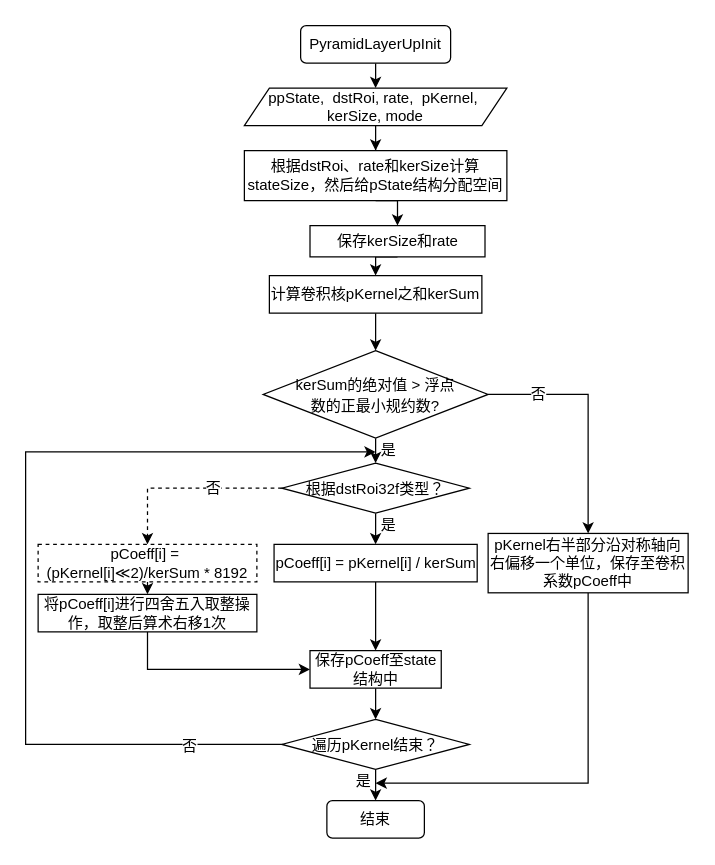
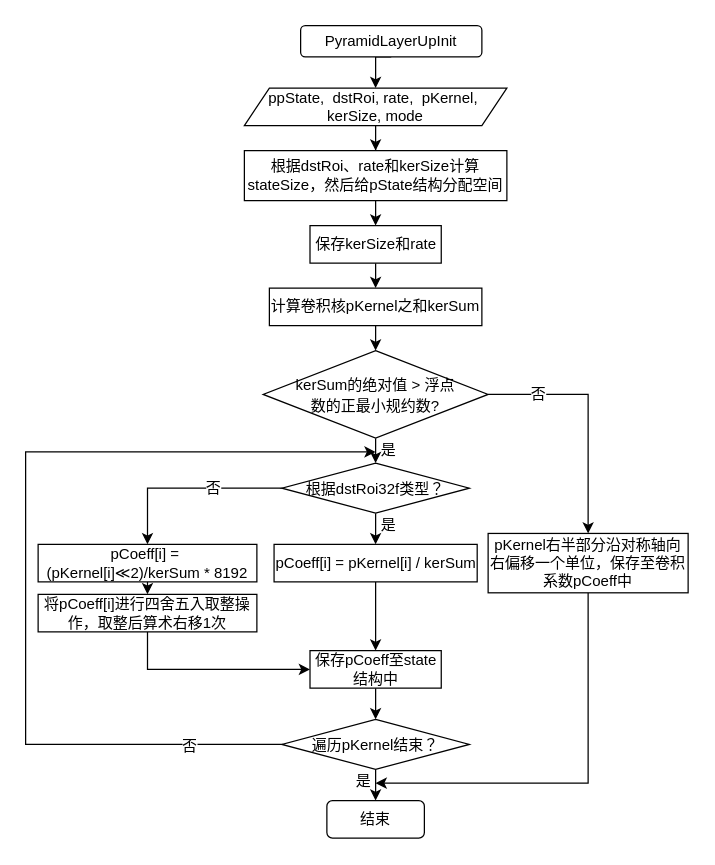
  <mxCell id="0" />
  <mxCell id="1" parent="0" />
  <mxCell id="2" style="edgeStyle=orthogonalEdgeStyle;rounded=0;orthogonalLoop=1;jettySize=auto;html=1;exitX=0.5;exitY=1;exitDx=0;exitDy=0;entryX=0.5;entryY=0;entryDx=0;entryDy=0;" edge="1" parent="1" source="3" target="5"><mxGeometry relative="1" as="geometry" /></mxCell>
- <mxCell id="3" value="&lt;span lang=&quot;EN-US&quot;&gt;&lt;font style=&quot;font-size: 12px&quot;&gt;PyramidLayerUpInit&lt;/font&gt;&lt;/span&gt;" style="rounded=1;whiteSpace=wrap;html=1;" vertex="1" parent="1"><mxGeometry x="240" y="20" width="120" height="30" as="geometry" /></mxCell>
+ <mxCell id="3" value="&lt;span lang=&quot;EN-US&quot;&gt;&lt;font style=&quot;font-size: 12px&quot;&gt;PyramidLayerUpInit&lt;/font&gt;&lt;/span&gt;" style="rounded=1;whiteSpace=wrap;html=1;" vertex="1" parent="1"><mxGeometry x="240" y="20" width="145" height="25" as="geometry" /></mxCell>
  <mxCell id="4" style="edgeStyle=orthogonalEdgeStyle;rounded=0;orthogonalLoop=1;jettySize=auto;html=1;entryX=0.5;entryY=0;entryDx=0;entryDy=0;fontFamily=Times New Roman;fontSize=14;" edge="1" parent="1" source="5" target="7"><mxGeometry relative="1" as="geometry" /></mxCell>
  <mxCell id="5" value="&lt;span lang=&quot;EN-US&quot;&gt;&lt;font style=&quot;font-size: 12px&quot;&gt;ppState,&amp;nbsp; dstRoi, rate,&amp;nbsp; pKernel,&amp;nbsp;&lt;br&gt;kerSize, mode&lt;/font&gt;&lt;/span&gt;" style="shape=parallelogram;perimeter=parallelogramPerimeter;whiteSpace=wrap;html=1;fixedSize=1;" vertex="1" parent="1"><mxGeometry x="195" y="70" width="210" height="30" as="geometry" /></mxCell>
  <mxCell id="6" style="edgeStyle=orthogonalEdgeStyle;rounded=0;orthogonalLoop=1;jettySize=auto;html=1;exitX=0.5;exitY=1;exitDx=0;exitDy=0;entryX=0.5;entryY=0;entryDx=0;entryDy=0;fontFamily=Helvetica;fontSize=14;" edge="1" parent="1" source="7" target="9"><mxGeometry relative="1" as="geometry" /></mxCell>
  <mxCell id="7" value="根据dstRoi、rate和kerSize计算stateSize，然后给pState结构分配空间" style="rounded=0;whiteSpace=wrap;html=1;" vertex="1" parent="1"><mxGeometry x="195" y="120" width="210" height="40" as="geometry" /></mxCell>
  <mxCell id="8" style="edgeStyle=orthogonalEdgeStyle;rounded=0;orthogonalLoop=1;jettySize=auto;html=1;exitX=0.5;exitY=1;exitDx=0;exitDy=0;entryX=0.5;entryY=0;entryDx=0;entryDy=0;fontFamily=Helvetica;fontSize=14;" edge="1" parent="1" source="9" target="11"><mxGeometry relative="1" as="geometry" /></mxCell>
- <mxCell id="9" value="保存kerSize和rate" style="rounded=0;whiteSpace=wrap;html=1;" vertex="1" parent="1"><mxGeometry x="247.5" y="180" width="140" height="25" as="geometry" /></mxCell>
+ <mxCell id="9" value="保存kerSize和rate" style="rounded=0;whiteSpace=wrap;html=1;" vertex="1" parent="1"><mxGeometry x="247.5" y="180" width="105" height="30" as="geometry" /></mxCell>
  <mxCell id="10" style="edgeStyle=orthogonalEdgeStyle;rounded=0;orthogonalLoop=1;jettySize=auto;html=1;exitX=0.5;exitY=1;exitDx=0;exitDy=0;entryX=0.5;entryY=0;entryDx=0;entryDy=0;fontFamily=Helvetica;fontSize=14;" edge="1" parent="1" source="11" target="14"><mxGeometry relative="1" as="geometry" /></mxCell>
- <mxCell id="11" value="计算卷积核pKernel之和kerSum" style="rounded=0;whiteSpace=wrap;html=1;" vertex="1" parent="1"><mxGeometry x="215" y="220" width="170" height="30" as="geometry" /></mxCell>
+ <mxCell id="11" value="计算卷积核pKernel之和kerSum" style="rounded=0;whiteSpace=wrap;html=1;" vertex="1" parent="1"><mxGeometry x="215" y="230" width="170" height="30" as="geometry" /></mxCell>
  <mxCell id="12" style="edgeStyle=orthogonalEdgeStyle;rounded=0;orthogonalLoop=1;jettySize=auto;html=1;exitX=0.5;exitY=1;exitDx=0;exitDy=0;entryX=0.5;entryY=0;entryDx=0;entryDy=0;fontFamily=Helvetica;fontSize=12;" edge="1" parent="1" source="14"><mxGeometry relative="1" as="geometry"><mxPoint x="300" y="370" as="targetPoint" /></mxGeometry></mxCell>
  <mxCell id="13" value="否" style="edgeStyle=orthogonalEdgeStyle;rounded=0;orthogonalLoop=1;jettySize=auto;html=1;exitX=1;exitY=0.5;exitDx=0;exitDy=0;fontFamily=Helvetica;fontSize=12;entryX=0.5;entryY=0;entryDx=0;entryDy=0;" edge="1" parent="1" source="14" target="29"><mxGeometry x="-0.582" relative="1" as="geometry"><mxPoint x="410" y="315" as="targetPoint" /><mxPoint as="offset" /></mxGeometry></mxCell>
  <mxCell id="14" value="&lt;span style=&quot;font-size: 12px&quot;&gt;kerSum的绝对值 &amp;gt;&amp;nbsp;&lt;/span&gt;&lt;span style=&quot;font-size: 12px&quot;&gt;浮点&lt;br&gt;数的正最小规约数?&lt;/span&gt;" style="rhombus;whiteSpace=wrap;html=1;fontFamily=Helvetica;fontSize=14;" vertex="1" parent="1"><mxGeometry x="210" y="280" width="180" height="70" as="geometry" /></mxCell>
  <mxCell id="15" style="edgeStyle=orthogonalEdgeStyle;rounded=0;orthogonalLoop=1;jettySize=auto;html=1;exitX=0.5;exitY=1;exitDx=0;exitDy=0;entryX=0.5;entryY=0;entryDx=0;entryDy=0;fontFamily=Helvetica;fontSize=12;" edge="1" parent="1" source="17" target="19"><mxGeometry relative="1" as="geometry" /></mxCell>
- <mxCell id="16" value="否" style="edgeStyle=orthogonalEdgeStyle;rounded=0;orthogonalLoop=1;jettySize=auto;html=1;fontFamily=Helvetica;fontSize=12;dashed=1;" edge="1" parent="1" source="17" target="23"><mxGeometry x="-0.279" relative="1" as="geometry"><mxPoint as="offset" /></mxGeometry></mxCell>
+ <mxCell id="16" value="否" style="edgeStyle=orthogonalEdgeStyle;rounded=0;orthogonalLoop=1;jettySize=auto;html=1;fontFamily=Helvetica;fontSize=12;" edge="1" parent="1" source="17" target="23"><mxGeometry x="-0.279" relative="1" as="geometry"><mxPoint as="offset" /></mxGeometry></mxCell>
  <mxCell id="17" value="&lt;span style=&quot;font-size: 12px&quot;&gt;根据dstRoi32f类型？&lt;/span&gt;" style="rhombus;whiteSpace=wrap;html=1;fontFamily=Helvetica;fontSize=14;" vertex="1" parent="1"><mxGeometry x="225" y="370" width="150" height="40" as="geometry" /></mxCell>
  <mxCell id="18" style="edgeStyle=orthogonalEdgeStyle;rounded=0;orthogonalLoop=1;jettySize=auto;html=1;exitX=0.5;exitY=1;exitDx=0;exitDy=0;fontFamily=Helvetica;fontSize=12;" edge="1" parent="1" source="19" target="27"><mxGeometry relative="1" as="geometry" /></mxCell>
  <mxCell id="19" value="pCoeff[i] = pKernel[i] / kerSum" style="rounded=0;whiteSpace=wrap;html=1;" vertex="1" parent="1"><mxGeometry x="218.75" y="435" width="162.5" height="30" as="geometry" /></mxCell>
  <mxCell id="20" value="是" style="text;html=1;align=center;verticalAlign=middle;resizable=0;points=[];autosize=1;strokeColor=none;fillColor=none;fontSize=12;fontFamily=Helvetica;" vertex="1" parent="1"><mxGeometry x="295" y="350" width="30" height="20" as="geometry" /></mxCell>
  <mxCell id="21" value="是" style="text;html=1;align=center;verticalAlign=middle;resizable=0;points=[];autosize=1;strokeColor=none;fillColor=none;fontSize=12;fontFamily=Helvetica;" vertex="1" parent="1"><mxGeometry x="295" y="410" width="30" height="20" as="geometry" /></mxCell>
  <mxCell id="22" style="edgeStyle=orthogonalEdgeStyle;rounded=0;orthogonalLoop=1;jettySize=auto;html=1;exitX=0.5;exitY=1;exitDx=0;exitDy=0;entryX=0.5;entryY=0;entryDx=0;entryDy=0;fontFamily=Helvetica;fontSize=12;" edge="1" parent="1" source="23" target="25"><mxGeometry relative="1" as="geometry" /></mxCell>
- <mxCell id="23" value="pCoeff[i] =&amp;nbsp; (pKernel[i]≪2)/kerSum * 8192" style="rounded=0;whiteSpace=wrap;html=1;dashed=1;" vertex="1" parent="1"><mxGeometry x="30" y="435" width="175" height="30" as="geometry" /></mxCell>
+ <mxCell id="23" value="pCoeff[i] =&amp;nbsp; (pKernel[i]≪2)/kerSum * 8192" style="rounded=0;whiteSpace=wrap;html=1;" vertex="1" parent="1"><mxGeometry x="30" y="435" width="175" height="30" as="geometry" /></mxCell>
  <mxCell id="24" style="edgeStyle=orthogonalEdgeStyle;rounded=0;orthogonalLoop=1;jettySize=auto;html=1;exitX=0.5;exitY=1;exitDx=0;exitDy=0;entryX=0;entryY=0.5;entryDx=0;entryDy=0;fontFamily=Helvetica;fontSize=12;" edge="1" parent="1" source="25" target="27"><mxGeometry relative="1" as="geometry" /></mxCell>
  <mxCell id="25" value="将pCoeff[i]进行四舍五入取整操作，取整后算术右移1次" style="rounded=0;whiteSpace=wrap;html=1;" vertex="1" parent="1"><mxGeometry x="30" y="475" width="175" height="30" as="geometry" /></mxCell>
  <mxCell id="26" style="edgeStyle=orthogonalEdgeStyle;rounded=0;orthogonalLoop=1;jettySize=auto;html=1;exitX=0.5;exitY=1;exitDx=0;exitDy=0;entryX=0.5;entryY=0;entryDx=0;entryDy=0;fontFamily=Helvetica;fontSize=12;" edge="1" parent="1" source="27" target="33"><mxGeometry relative="1" as="geometry" /></mxCell>
  <mxCell id="27" value="保存pCoeff至state结构中" style="rounded=0;whiteSpace=wrap;html=1;" vertex="1" parent="1"><mxGeometry x="247.5" y="520" width="105" height="30" as="geometry" /></mxCell>
  <mxCell id="28" style="edgeStyle=orthogonalEdgeStyle;rounded=0;orthogonalLoop=1;jettySize=auto;html=1;fontFamily=Helvetica;fontSize=12;" edge="1" parent="1" source="29"><mxGeometry relative="1" as="geometry"><mxPoint x="300" y="626" as="targetPoint" /><Array as="points"><mxPoint x="470" y="626" /></Array></mxGeometry></mxCell>
  <mxCell id="29" value="pKernel右半部分沿对称轴向右偏移一个单位，保存至卷积系数pCoeff中" style="rounded=0;whiteSpace=wrap;html=1;" vertex="1" parent="1"><mxGeometry x="390" y="426.25" width="160" height="47.5" as="geometry" /></mxCell>
  <mxCell id="30" style="edgeStyle=orthogonalEdgeStyle;rounded=0;orthogonalLoop=1;jettySize=auto;html=1;exitX=0;exitY=0.5;exitDx=0;exitDy=0;fontFamily=Helvetica;fontSize=12;" edge="1" parent="1" source="33"><mxGeometry relative="1" as="geometry"><mxPoint x="300" y="361" as="targetPoint" /><Array as="points"><mxPoint x="20" y="595" /><mxPoint x="20" y="361" /></Array></mxGeometry></mxCell>
  <mxCell id="31" value="否" style="edgeLabel;html=1;align=center;verticalAlign=middle;resizable=0;points=[];fontSize=12;fontFamily=Helvetica;" vertex="1" connectable="0" parent="30"><mxGeometry x="-0.791" y="1" relative="1" as="geometry"><mxPoint as="offset" /></mxGeometry></mxCell>
  <mxCell id="32" style="edgeStyle=orthogonalEdgeStyle;rounded=0;orthogonalLoop=1;jettySize=auto;html=1;exitX=0.5;exitY=1;exitDx=0;exitDy=0;entryX=0.5;entryY=0;entryDx=0;entryDy=0;fontFamily=Helvetica;fontSize=12;" edge="1" parent="1" source="33" target="34"><mxGeometry relative="1" as="geometry" /></mxCell>
  <mxCell id="33" value="&lt;span style=&quot;font-size: 12px&quot;&gt;遍历pKernel结束？&lt;/span&gt;" style="rhombus;whiteSpace=wrap;html=1;fontFamily=Helvetica;fontSize=14;" vertex="1" parent="1"><mxGeometry x="225" y="575" width="150" height="40" as="geometry" /></mxCell>
  <mxCell id="34" value="&lt;span lang=&quot;EN-US&quot;&gt;&lt;font style=&quot;font-size: 12px&quot;&gt;结束&lt;/font&gt;&lt;/span&gt;" style="rounded=1;whiteSpace=wrap;html=1;" vertex="1" parent="1"><mxGeometry x="261" y="640" width="78" height="30" as="geometry" /></mxCell>
  <mxCell id="35" value="是" style="text;html=1;align=center;verticalAlign=middle;resizable=0;points=[];autosize=1;strokeColor=none;fillColor=none;fontSize=12;fontFamily=Helvetica;" vertex="1" parent="1"><mxGeometry x="275" y="615" width="30" height="20" as="geometry" /></mxCell>
